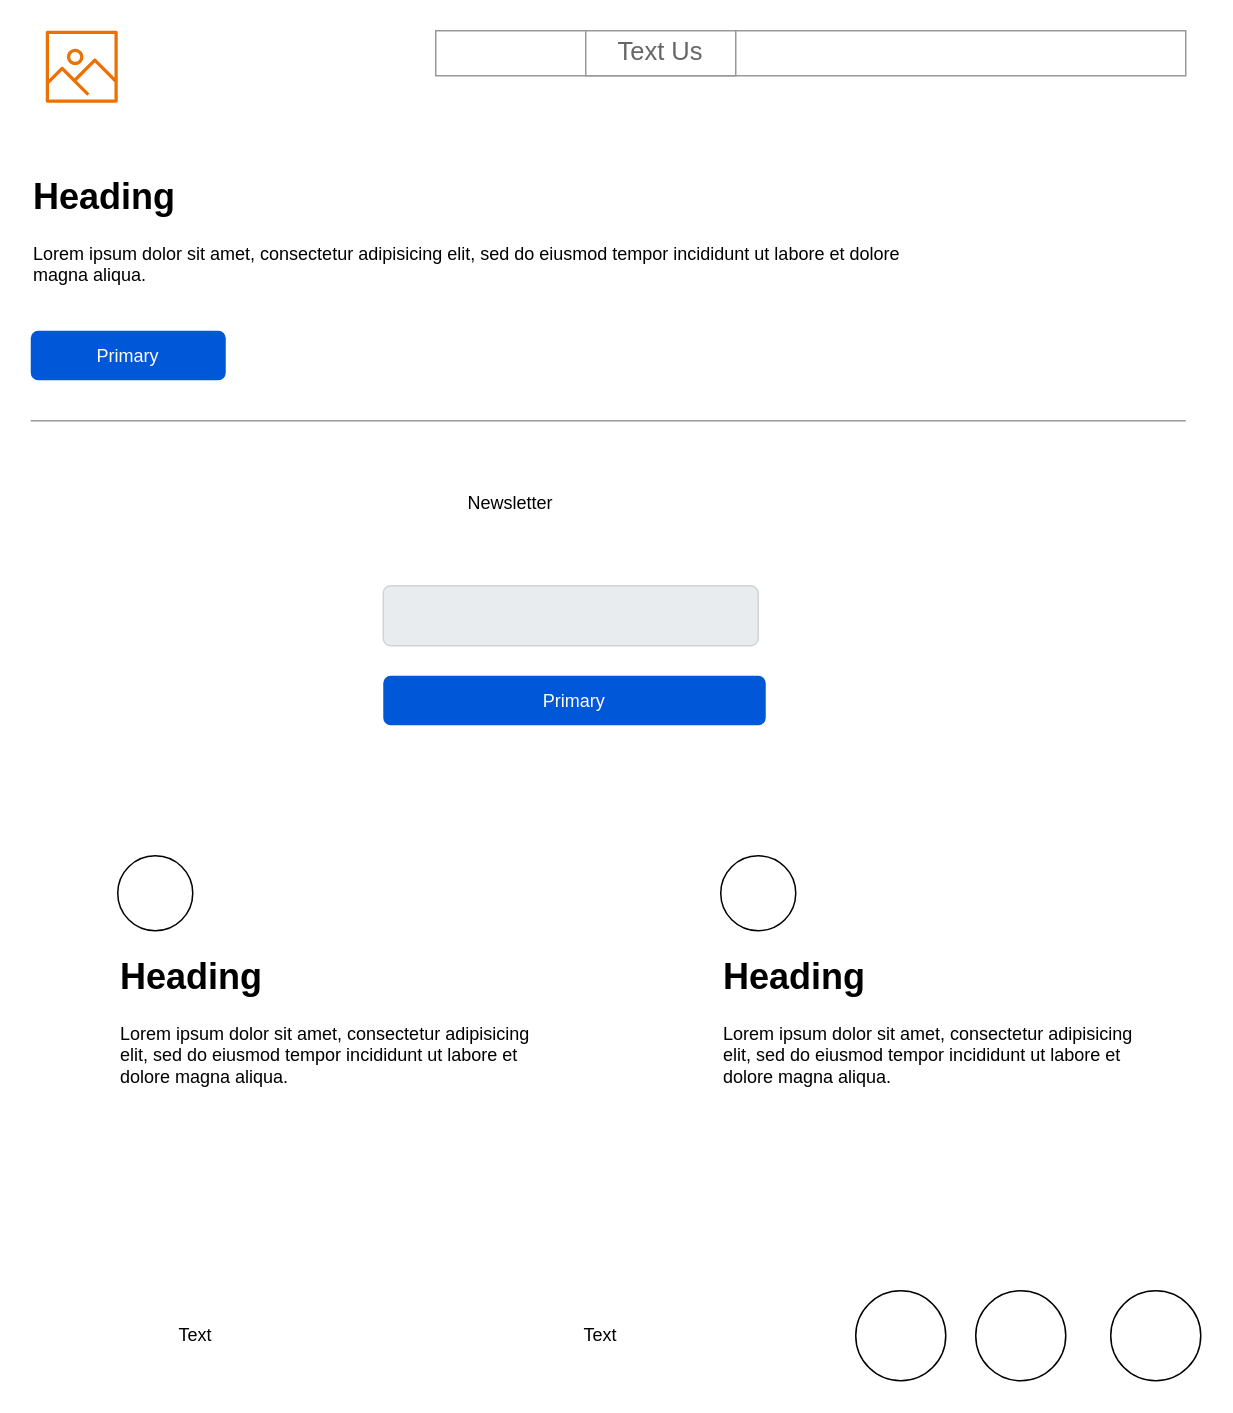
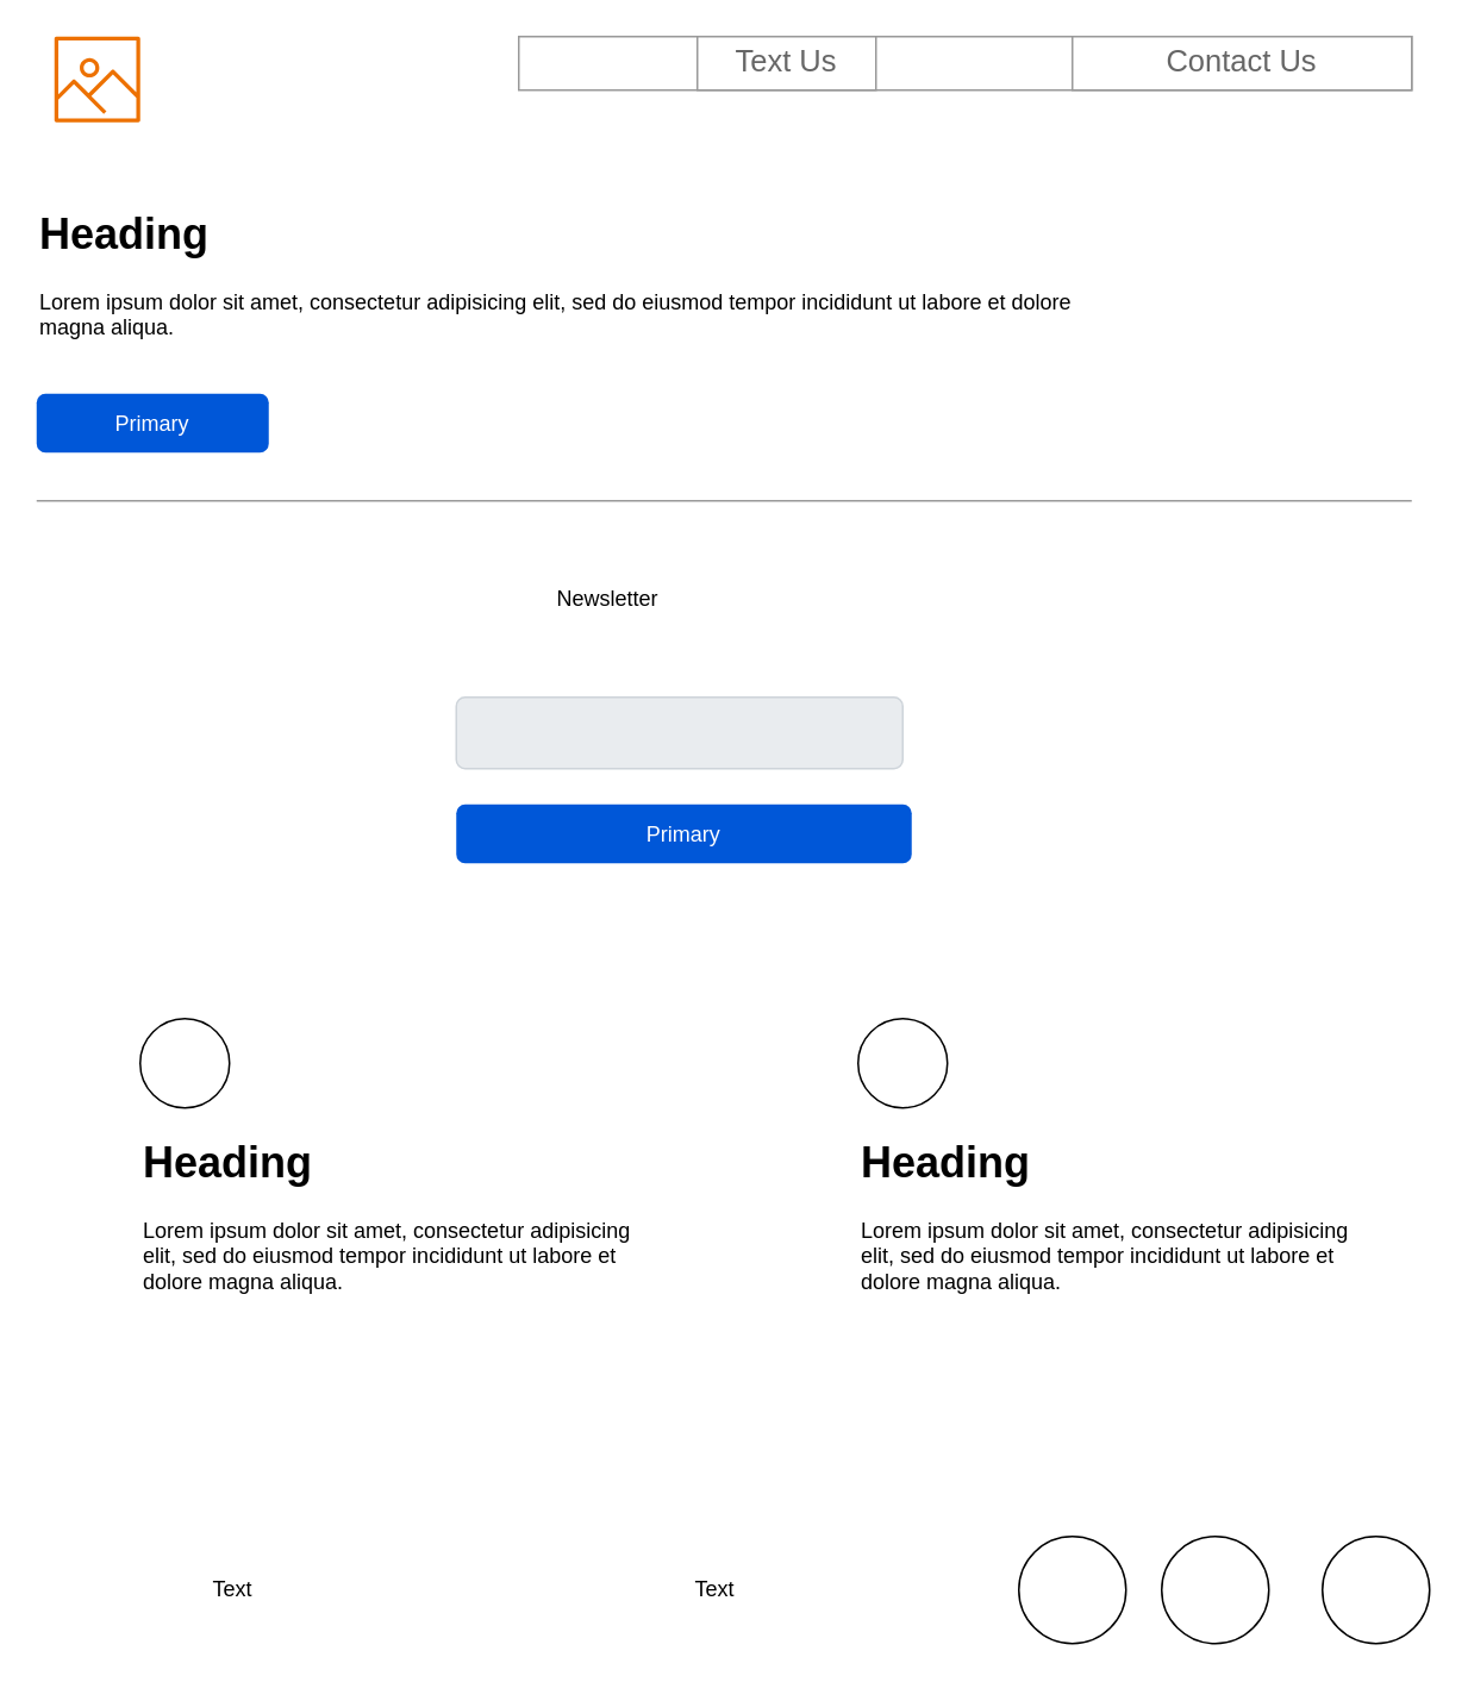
  <mxCell id="0" />
  <mxCell id="1" parent="0" />
  <mxCell id="2" value="" style="strokeWidth=1;shadow=0;dashed=0;align=center;html=1;shape=mxgraph.mockup.forms.rrect;rSize=0;strokeColor=#999999;" vertex="1" parent="1"><mxGeometry x="290" y="20" width="500" height="30" as="geometry" /></mxCell>
  <mxCell id="3" value="Text Us" style="strokeColor=inherit;fillColor=inherit;gradientColor=inherit;strokeWidth=1;shadow=0;dashed=0;align=center;html=1;shape=mxgraph.mockup.forms.rrect;rSize=0;fontSize=17;fontColor=#666666;whiteSpace=wrap;" vertex="1" parent="2"><mxGeometry x="100" width="100" height="30" as="geometry" /></mxCell>
+ <mxCell id="4" value="Contact Us" style="strokeColor=inherit;fillColor=inherit;gradientColor=inherit;strokeWidth=1;shadow=0;dashed=0;align=center;html=1;shape=mxgraph.mockup.forms.rrect;rSize=0;fontSize=17;fontColor=#666666;whiteSpace=wrap;" vertex="1" parent="2"><mxGeometry x="310" width="190" height="30" as="geometry" /></mxCell>
  <mxCell id="5" value="" style="sketch=0;outlineConnect=0;fontColor=#232F3E;gradientColor=none;fillColor=#ED7100;strokeColor=none;dashed=0;verticalLabelPosition=bottom;verticalAlign=top;align=center;html=1;fontSize=12;fontStyle=0;aspect=fixed;pointerEvents=1;shape=mxgraph.aws4.container_registry_image;" vertex="1" parent="1"><mxGeometry x="30" y="20" width="48" height="48" as="geometry" /></mxCell>
  <mxCell id="6" value="&lt;h1 style=&quot;margin-top: 0px;&quot;&gt;Heading&lt;/h1&gt;&lt;p&gt;Lorem ipsum dolor sit amet, consectetur adipisicing elit, sed do eiusmod tempor incididunt ut labore et dolore magna aliqua.&lt;/p&gt;" style="text;html=1;whiteSpace=wrap;overflow=hidden;rounded=0;" vertex="1" parent="1"><mxGeometry x="20" y="110" width="590" height="120" as="geometry" /></mxCell>
  <mxCell id="7" value="Primary" style="rounded=1;fillColor=#0057D8;strokeColor=none;html=1;whiteSpace=wrap;fontColor=#ffffff;align=center;verticalAlign=middle;fontStyle=0;fontSize=12;sketch=0;" vertex="1" parent="1"><mxGeometry x="20" y="220" width="130" height="33" as="geometry" /></mxCell>
  <mxCell id="8" value="" style="verticalLabelPosition=bottom;shadow=0;dashed=0;align=center;html=1;verticalAlign=top;strokeWidth=1;shape=mxgraph.mockup.markup.line;strokeColor=#999999;" vertex="1" parent="1"><mxGeometry x="20" y="270" width="770" height="20" as="geometry" /></mxCell>
  <mxCell id="9" value="Newsletter" style="text;html=1;align=center;verticalAlign=middle;whiteSpace=wrap;rounded=0;" vertex="1" parent="1"><mxGeometry x="310" y="320" width="60" height="30" as="geometry" /></mxCell>
  <mxCell id="10" value="" style="html=1;shadow=0;dashed=0;shape=mxgraph.bootstrap.rrect;rSize=5;strokeColor=#CED4DA;strokeWidth=1;fillColor=#E9ECEF;fontColor=#505050;whiteSpace=wrap;align=left;verticalAlign=middle;spacingLeft=10;fontSize=14;" vertex="1" parent="1"><mxGeometry x="255" y="390" width="250" height="40" as="geometry" /></mxCell>
  <mxCell id="11" value="Primary" style="rounded=1;fillColor=#0057D8;strokeColor=none;html=1;whiteSpace=wrap;fontColor=#ffffff;align=center;verticalAlign=middle;fontStyle=0;fontSize=12;sketch=0;" vertex="1" parent="1"><mxGeometry x="255" y="450" width="255" height="33" as="geometry" /></mxCell>
  <mxCell id="12" value="" style="ellipse;whiteSpace=wrap;html=1;aspect=fixed;" vertex="1" parent="1"><mxGeometry x="78" y="570" width="50" height="50" as="geometry" /></mxCell>
  <mxCell id="13" value="&lt;h1 style=&quot;margin-top: 0px;&quot;&gt;Heading&lt;/h1&gt;&lt;p&gt;Lorem ipsum dolor sit amet, consectetur adipisicing elit, sed do eiusmod tempor incididunt ut labore et dolore magna aliqua.&lt;/p&gt;" style="text;html=1;whiteSpace=wrap;overflow=hidden;rounded=0;" vertex="1" parent="1"><mxGeometry x="78" y="630" width="295" height="120" as="geometry" /></mxCell>
  <mxCell id="14" value="" style="ellipse;whiteSpace=wrap;html=1;aspect=fixed;" vertex="1" parent="1"><mxGeometry x="480" y="570" width="50" height="50" as="geometry" /></mxCell>
  <mxCell id="15" value="&lt;h1 style=&quot;margin-top: 0px;&quot;&gt;Heading&lt;/h1&gt;&lt;p&gt;Lorem ipsum dolor sit amet, consectetur adipisicing elit, sed do eiusmod tempor incididunt ut labore et dolore magna aliqua.&lt;/p&gt;" style="text;html=1;whiteSpace=wrap;overflow=hidden;rounded=0;" vertex="1" parent="1"><mxGeometry x="480" y="630" width="295" height="120" as="geometry" /></mxCell>
  <mxCell id="16" value="" style="ellipse;whiteSpace=wrap;html=1;aspect=fixed;" vertex="1" parent="1"><mxGeometry x="740" y="860" width="60" height="60" as="geometry" /></mxCell>
  <mxCell id="17" value="" style="ellipse;whiteSpace=wrap;html=1;aspect=fixed;" vertex="1" parent="1"><mxGeometry x="650" y="860" width="60" height="60" as="geometry" /></mxCell>
  <mxCell id="18" value="" style="ellipse;whiteSpace=wrap;html=1;aspect=fixed;" vertex="1" parent="1"><mxGeometry x="570" y="860" width="60" height="60" as="geometry" /></mxCell>
  <mxCell id="19" value="Text" style="text;html=1;align=center;verticalAlign=middle;whiteSpace=wrap;rounded=0;" vertex="1" parent="1"><mxGeometry x="370" y="875" width="60" height="30" as="geometry" /></mxCell>
  <mxCell id="20" value="Text" style="text;html=1;align=center;verticalAlign=middle;whiteSpace=wrap;rounded=0;" vertex="1" parent="1"><mxGeometry x="100" y="875" width="60" height="30" as="geometry" /></mxCell>
